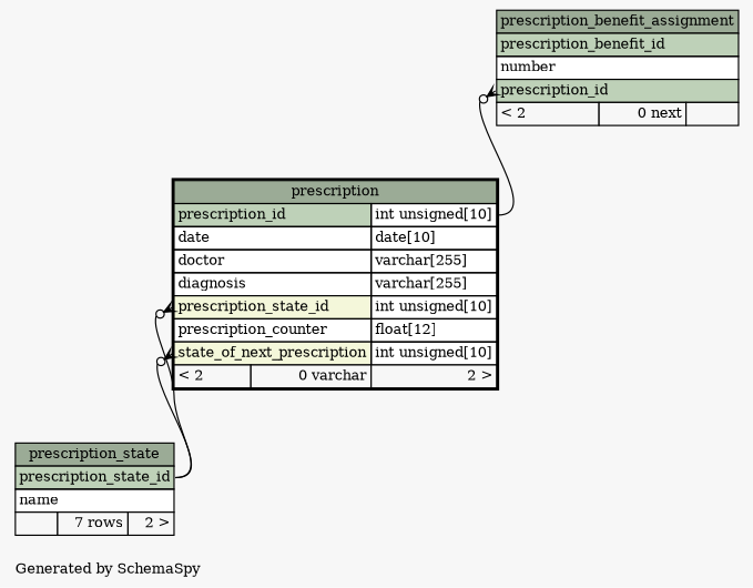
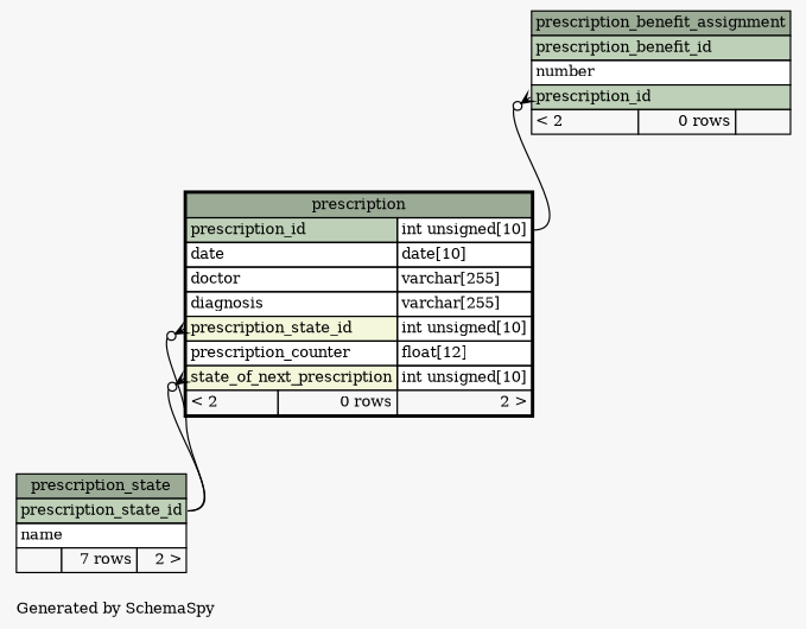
  digraph {
    bgcolor="#f7f7f7"
    fontname="DejaVu Serif"
    fontsize=11
    label="\nGenerated by SchemaSpy"
    labeljust=l
    nodesep=0.18
    rankdir=TB
    ranksep=0.46
    node [fontname="DejaVu Serif" fontsize=11 shape=plaintext]
    edge [arrowhead=none arrowsize=0.8 arrowtail=crowodot dir=back fontname="DejaVu Serif" headport="prescription_state_id:e"]
-   n1 [label=<     <TABLE BORDER="2" CELLBORDER="1" CELLSPACING="0" BGCOLOR="#ffffff">       <TR><TD COLSPAN="3" BGCOLOR="#9bab96" ALIGN="CENTER">prescription</TD></TR>       <TR><TD PORT="prescription_id" COLSPAN="2" BGCOLOR="#bed1b8" ALIGN="LEFT">prescription_id</TD><TD PORT="prescription_id.type" ALIGN="LEFT">int unsigned[10]</TD></TR>       <TR><TD PORT="date" COLSPAN="2" ALIGN="LEFT">date</TD><TD PORT="date.type" ALIGN="LEFT">date[10]</TD></TR>       <TR><TD PORT="doctor" COLSPAN="2" ALIGN="LEFT">doctor</TD><TD PORT="doctor.type" ALIGN="LEFT">varchar[255]</TD></TR>       <TR><TD PORT="diagnosis" COLSPAN="2" ALIGN="LEFT">diagnosis</TD><TD PORT="diagnosis.type" ALIGN="LEFT">varchar[255]</TD></TR>       <TR><TD PORT="prescription_state_id" COLSPAN="2" BGCOLOR="#f4f7da" ALIGN="LEFT">prescription_state_id</TD><TD PORT="prescription_state_id.type" ALIGN="LEFT">int unsigned[10]</TD></TR>       <TR><TD PORT="prescription_counter" COLSPAN="2" ALIGN="LEFT">prescription_counter</TD><TD PORT="prescription_counter.type" ALIGN="LEFT">float[12]</TD></TR>       <TR><TD PORT="state_of_next_prescription" COLSPAN="2" BGCOLOR="#f4f7da" ALIGN="LEFT">state_of_next_prescription</TD><TD PORT="state_of_next_prescription.type" ALIGN="LEFT">int unsigned[10]</TD></TR>       <TR><TD ALIGN="LEFT" BGCOLOR="#f7f7f7">&lt; 2</TD><TD ALIGN="RIGHT" BGCOLOR="#f7f7f7">0 varchar</TD><TD ALIGN="RIGHT" BGCOLOR="#f7f7f7">2 &gt;</TD></TR>     </TABLE>>]
+   n1 [label=<     <TABLE BORDER="2" CELLBORDER="1" CELLSPACING="0" BGCOLOR="#ffffff">       <TR><TD COLSPAN="3" BGCOLOR="#9bab96" ALIGN="CENTER">prescription</TD></TR>       <TR><TD PORT="prescription_id" COLSPAN="2" BGCOLOR="#bed1b8" ALIGN="LEFT">prescription_id</TD><TD PORT="prescription_id.type" ALIGN="LEFT">int unsigned[10]</TD></TR>       <TR><TD PORT="date" COLSPAN="2" ALIGN="LEFT">date</TD><TD PORT="date.type" ALIGN="LEFT">date[10]</TD></TR>       <TR><TD PORT="doctor" COLSPAN="2" ALIGN="LEFT">doctor</TD><TD PORT="doctor.type" ALIGN="LEFT">varchar[255]</TD></TR>       <TR><TD PORT="diagnosis" COLSPAN="2" ALIGN="LEFT">diagnosis</TD><TD PORT="diagnosis.type" ALIGN="LEFT">varchar[255]</TD></TR>       <TR><TD PORT="prescription_state_id" COLSPAN="2" BGCOLOR="#f4f7da" ALIGN="LEFT">prescription_state_id</TD><TD PORT="prescription_state_id.type" ALIGN="LEFT">int unsigned[10]</TD></TR>       <TR><TD PORT="prescription_counter" COLSPAN="2" ALIGN="LEFT">prescription_counter</TD><TD PORT="prescription_counter.type" ALIGN="LEFT">float[12]</TD></TR>       <TR><TD PORT="state_of_next_prescription" COLSPAN="2" BGCOLOR="#f4f7da" ALIGN="LEFT">state_of_next_prescription</TD><TD PORT="state_of_next_prescription.type" ALIGN="LEFT">int unsigned[10]</TD></TR>       <TR><TD ALIGN="LEFT" BGCOLOR="#f7f7f7">&lt; 2</TD><TD ALIGN="RIGHT" BGCOLOR="#f7f7f7">0 rows</TD><TD ALIGN="RIGHT" BGCOLOR="#f7f7f7">2 &gt;</TD></TR>     </TABLE>>]
    n2 [label=<     <TABLE BORDER="0" CELLBORDER="1" CELLSPACING="0" BGCOLOR="#ffffff">       <TR><TD COLSPAN="3" BGCOLOR="#9bab96" ALIGN="CENTER">prescription_state</TD></TR>       <TR><TD PORT="prescription_state_id" COLSPAN="3" BGCOLOR="#bed1b8" ALIGN="LEFT">prescription_state_id</TD></TR>       <TR><TD PORT="name" COLSPAN="3" ALIGN="LEFT">name</TD></TR>       <TR><TD ALIGN="LEFT" BGCOLOR="#f7f7f7">  </TD><TD ALIGN="RIGHT" BGCOLOR="#f7f7f7">7 rows</TD><TD ALIGN="RIGHT" BGCOLOR="#f7f7f7">2 &gt;</TD></TR>     </TABLE>>]
-   n3 [label=<     <TABLE BORDER="0" CELLBORDER="1" CELLSPACING="0" BGCOLOR="#ffffff">       <TR><TD COLSPAN="3" BGCOLOR="#9bab96" ALIGN="CENTER">prescription_benefit_assignment</TD></TR>       <TR><TD PORT="prescription_benefit_id" COLSPAN="3" BGCOLOR="#bed1b8" ALIGN="LEFT">prescription_benefit_id</TD></TR>       <TR><TD PORT="number" COLSPAN="3" ALIGN="LEFT">number</TD></TR>       <TR><TD PORT="prescription_id" COLSPAN="3" BGCOLOR="#bed1b8" ALIGN="LEFT">prescription_id</TD></TR>       <TR><TD ALIGN="LEFT" BGCOLOR="#f7f7f7">&lt; 2</TD><TD ALIGN="RIGHT" BGCOLOR="#f7f7f7">0 next</TD><TD ALIGN="RIGHT" BGCOLOR="#f7f7f7">  </TD></TR>     </TABLE>>]
+   n3 [label=<     <TABLE BORDER="0" CELLBORDER="1" CELLSPACING="0" BGCOLOR="#ffffff">       <TR><TD COLSPAN="3" BGCOLOR="#9bab96" ALIGN="CENTER">prescription_benefit_assignment</TD></TR>       <TR><TD PORT="prescription_benefit_id" COLSPAN="3" BGCOLOR="#bed1b8" ALIGN="LEFT">prescription_benefit_id</TD></TR>       <TR><TD PORT="number" COLSPAN="3" ALIGN="LEFT">number</TD></TR>       <TR><TD PORT="prescription_id" COLSPAN="3" BGCOLOR="#bed1b8" ALIGN="LEFT">prescription_id</TD></TR>       <TR><TD ALIGN="LEFT" BGCOLOR="#f7f7f7">&lt; 2</TD><TD ALIGN="RIGHT" BGCOLOR="#f7f7f7">0 rows</TD><TD ALIGN="RIGHT" BGCOLOR="#f7f7f7">  </TD></TR>     </TABLE>>]
    n1 -> n2 [tailport="prescription_state_id:w"]
    n1 -> n2 [tailport="state_of_next_prescription:w"]
    n3 -> n1 [headport="prescription_id.type:e" tailport="prescription_id:w"]
  }
